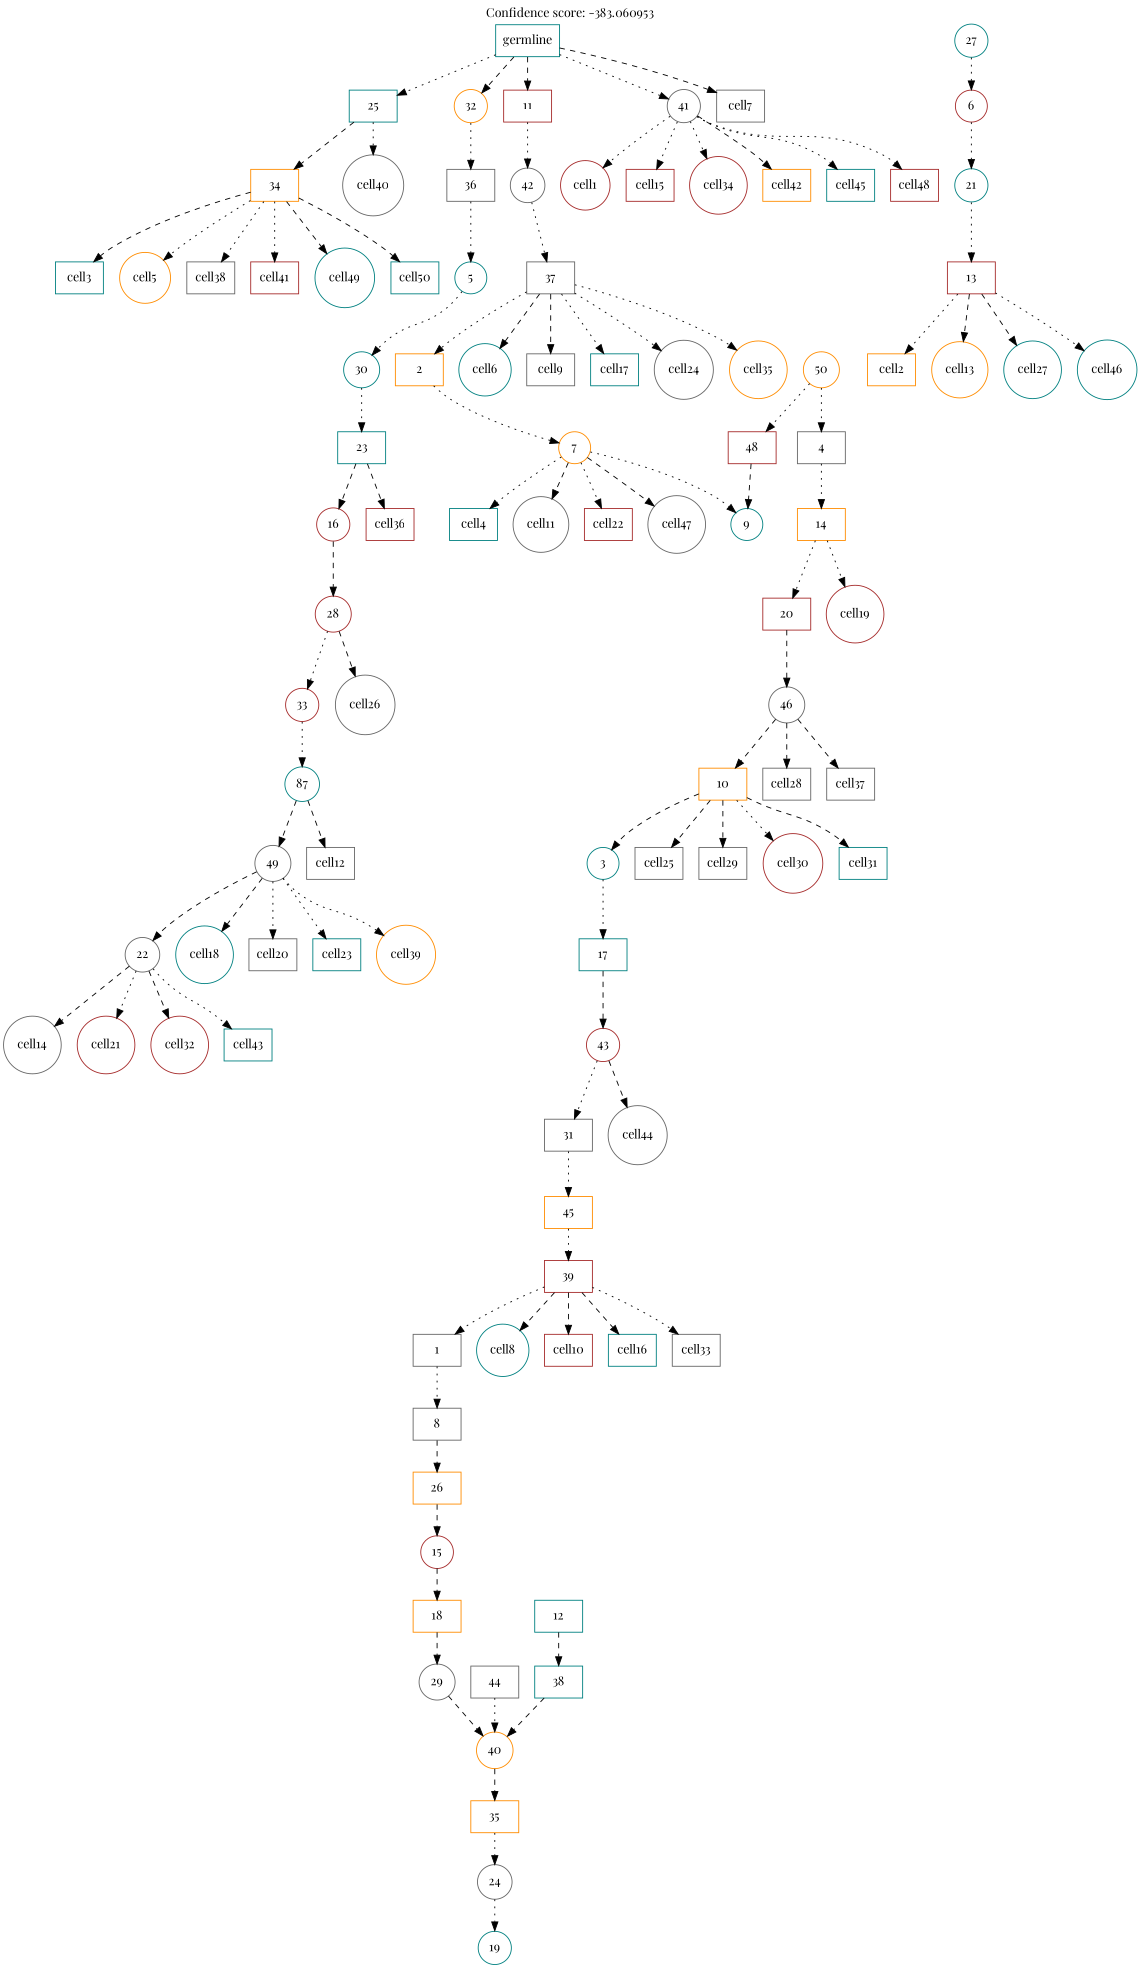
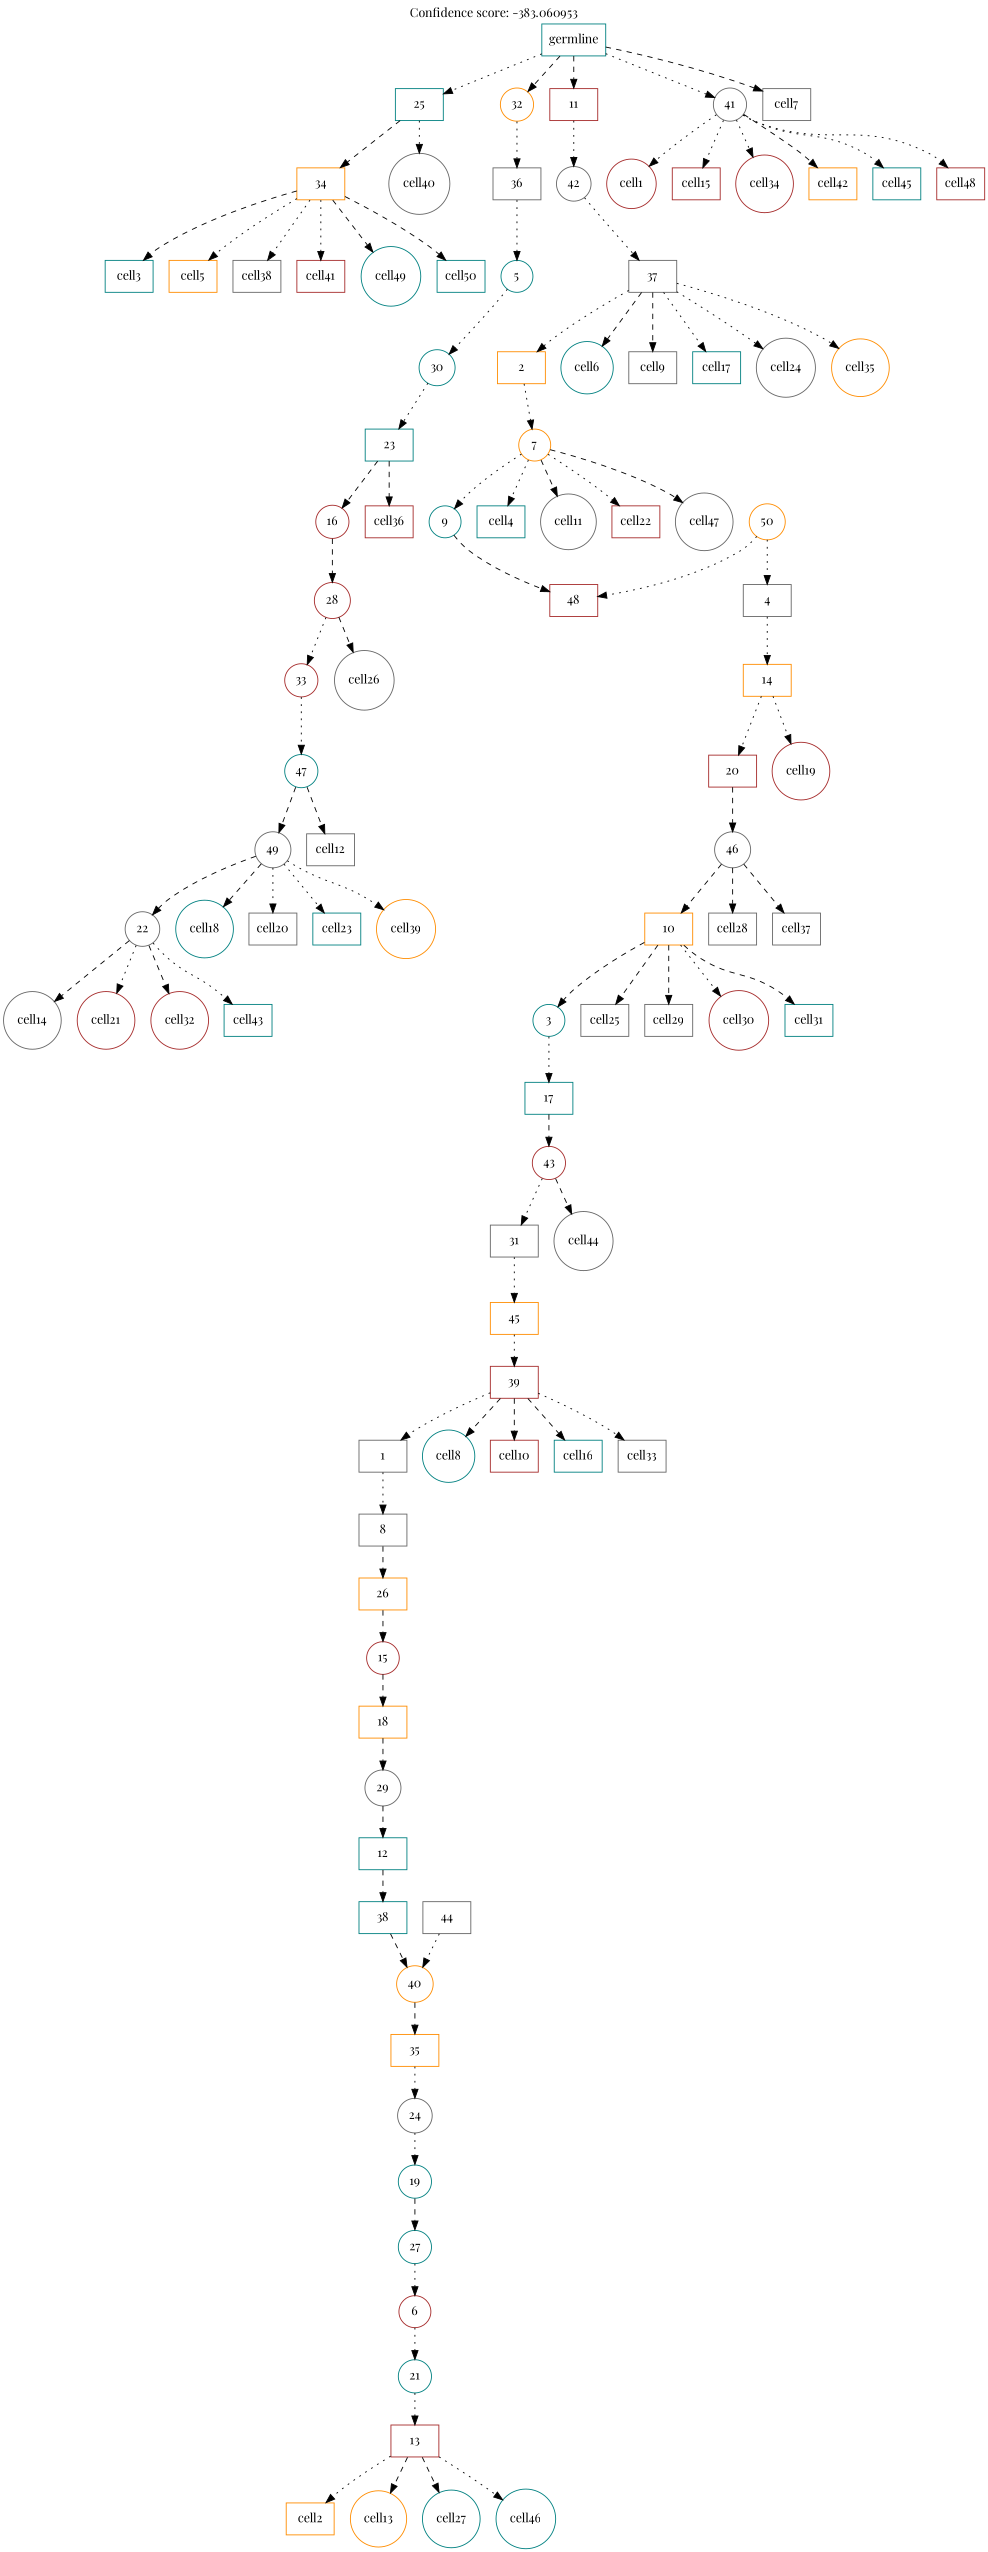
  digraph {
    fontname="Playfair Display"
    label="Confidence score: -383.060953"
    labelloc=t
    node [color=gray40 fontname="Playfair Display" shape=box]
    edge [fontname="Playfair Display" style=dotted]
    n1 [color=teal label=25]
    n2 [color=darkorange label=34]
    cell40 [shape=circle]
    cell3 [color=teal]
-   cell5 [color=darkorange shape=circle]
+   cell5 [color=darkorange]
    cell38
    cell41 [color=brown]
    cell49 [color=teal shape=circle]
    cell50 [color=teal]
    n10 [label=49 shape=circle]
    n11 [label=22 shape=circle]
    cell18 [color=teal shape=circle]
    cell20
    cell23 [color=teal]
    cell39 [color=darkorange shape=circle]
    cell14 [shape=circle]
    cell21 [color=brown shape=circle]
    cell32 [color=brown shape=circle]
    cell43 [color=teal]
-   n20 [color=teal label=87 shape=circle]
+   n20 [color=teal label=47 shape=circle]
    cell12
    n22 [color=brown label=33 shape=circle]
    n23 [color=brown label=28 shape=circle]
    cell26 [shape=circle]
    n25 [color=brown label=16 shape=circle]
    n26 [color=teal label=23]
    cell36 [color=brown]
    n28 [color=teal label=30 shape=circle]
    n29 [color=teal label=5 shape=circle]
    n30 [label=36]
    n31 [color=darkorange label=32 shape=circle]
    n32 [color=teal label=21 shape=circle]
    n33 [color=brown label=13]
    cell2 [color=darkorange]
    cell13 [color=darkorange shape=circle]
    cell27 [color=teal shape=circle]
    cell46 [color=teal shape=circle]
    n38 [color=brown label=6 shape=circle]
    n39 [color=teal label=27 shape=circle]
    n40 [color=teal label=19 shape=circle]
    n41 [label=24 shape=circle]
    n42 [color=darkorange label=35]
    n43 [color=darkorange label=40 shape=circle]
    n44 [label=44]
    n45 [color=teal label=38]
    n46 [color=teal label=12]
    n47 [label=29 shape=circle]
    n48 [color=darkorange label=18]
    n49 [color=brown label=15 shape=circle]
    n50 [color=darkorange label=26]
    n51 [label=8]
    n52 [label=1]
    n53 [color=brown label=39]
    cell8 [color=teal shape=circle]
    cell10 [color=brown]
    cell16 [color=teal]
    cell33
    n58 [color=darkorange label=45]
    n59 [label=31]
    n60 [color=brown label=43 shape=circle]
    cell44 [shape=circle]
    n62 [color=teal label=17]
    n63 [color=teal label=3 shape=circle]
    n64 [color=darkorange label=10]
    cell25
    cell29
    cell30 [color=brown shape=circle]
    cell31 [color=teal]
    n69 [label=46 shape=circle]
    cell28
    cell37
    n72 [color=brown label=20]
    n73 [color=darkorange label=14]
    cell19 [color=brown shape=circle]
    n75 [label=4]
    n76 [color=darkorange label=50 shape=circle]
    n77 [color=brown label=48]
    n78 [color=teal label=9 shape=circle]
    n79 [color=darkorange label=7 shape=circle]
    cell4 [color=teal]
    cell11 [shape=circle]
    cell22 [color=brown]
    cell47 [shape=circle]
    n84 [color=darkorange label=2]
    n85 [label=37]
    cell6 [color=teal shape=circle]
    cell9
    cell17 [color=teal]
    cell24 [shape=circle]
    cell35 [color=darkorange shape=circle]
    n91 [label=42 shape=circle]
    n92 [color=brown label=11]
    n93 [color=teal label=germline]
    n94 [label=41 shape=circle]
    cell7
    cell1 [color=brown shape=circle]
    cell15 [color=brown]
    cell34 [color=brown shape=circle]
    cell42 [color=darkorange]
    cell45 [color=teal]
    cell48 [color=brown]
    n1 -> n2 [style=dashed]
    n1 -> cell40
    n2 -> cell3 [style=dashed]
    n2 -> cell5
    n2 -> cell38
    n2 -> cell41
    n2 -> cell49 [style=dashed]
    n2 -> cell50 [style=dashed]
    n10 -> n11 [style=dashed]
    n10 -> cell18 [style=dashed]
    n10 -> cell20
    n10 -> cell23
    n10 -> cell39
    n11 -> cell14 [style=dashed]
    n11 -> cell21
    n11 -> cell32 [style=dashed]
    n11 -> cell43
    n20 -> n10 [style=dashed]
    n20 -> cell12 [style=dashed]
    n22 -> n20
    n23 -> n22
    n23 -> cell26 [style=dashed]
    n25 -> n23 [style=dashed]
    n26 -> n25 [style=dashed]
    n26 -> cell36 [style=dashed]
    n28 -> n26
    n29 -> n28
    n30 -> n29
    n31 -> n30
    n32 -> n33
    n33 -> cell2
    n33 -> cell13 [style=dashed]
    n33 -> cell27 [style=dashed]
    n33 -> cell46
    n38 -> n32
    n39 -> n38
+   n40 -> n39 [style=dashed]
    n41 -> n40
    n42 -> n41
    n43 -> n42 [style=dashed]
    n44 -> n43
    n45 -> n43 [style=dashed]
    n46 -> n45 [style=dashed]
-   n47 -> n43 [style=dashed]
+   n47 -> n46 [style=dashed]
    n48 -> n47 [style=dashed]
    n49 -> n48 [style=dashed]
    n50 -> n49 [style=dashed]
    n51 -> n50 [style=dashed]
    n52 -> n51
    n53 -> n52
    n53 -> cell8 [style=dashed]
    n53 -> cell10 [style=dashed]
    n53 -> cell16 [style=dashed]
    n53 -> cell33
    n58 -> n53
    n59 -> n58
    n60 -> n59
    n60 -> cell44 [style=dashed]
    n62 -> n60 [style=dashed]
    n63 -> n62
    n64 -> n63 [style=dashed]
    n64 -> cell25 [style=dashed]
    n64 -> cell29 [style=dashed]
    n64 -> cell30
    n64 -> cell31 [style=dashed]
    n69 -> n64 [style=dashed]
    n69 -> cell28 [style=dashed]
    n69 -> cell37 [style=dashed]
    n72 -> n69 [style=dashed]
    n73 -> n72
    n73 -> cell19
    n75 -> n73
    n76 -> n75
    n76 -> n77
-   n77 -> n78 [style=dashed]
+   n78 -> n77 [style=dashed]
    n79 -> n78
    n79 -> cell4
    n79 -> cell11 [style=dashed]
    n79 -> cell22
    n79 -> cell47 [style=dashed]
    n84 -> n79
    n85 -> n84
    n85 -> cell6 [style=dashed]
    n85 -> cell9 [style=dashed]
    n85 -> cell17
    n85 -> cell24
    n85 -> cell35
    n91 -> n85
    n92 -> n91
    n93 -> n1
    n93 -> n31 [style=dashed]
    n93 -> n92 [style=dashed]
    n93 -> n94
    n93 -> cell7 [style=dashed]
    n94 -> cell1
    n94 -> cell15
    n94 -> cell34
    n94 -> cell42 [style=dashed]
    n94 -> cell45
    n94 -> cell48
  }
